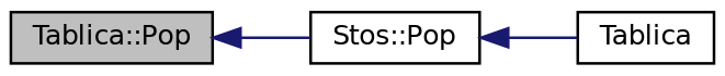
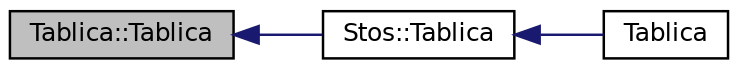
  digraph {
    rankdir=LR
    node [color=black fillcolor=white fontname=Helvetica fontsize=10 shape=record style=filled]
    edge [color=midnightblue dir=back fontname=Helvetica fontsize=10 labelfontname=Helvetica labelfontsize=10 style=solid]
-   n1 [fillcolor=grey75 fontcolor=black height=0.2 label="Tablica::Pop" width=0.4]
-   n2 [height=0.2 label="Stos::Pop" width=0.4]
+   n1 [fillcolor=grey75 fontcolor=black height=0.2 label="Tablica::Tablica" width=0.4]
+   n2 [height=0.2 label="Stos::Tablica" width=0.4]
    n3 [height=0.2 label=Tablica width=0.4]
    n1 -> n2
    n2 -> n3
  }
